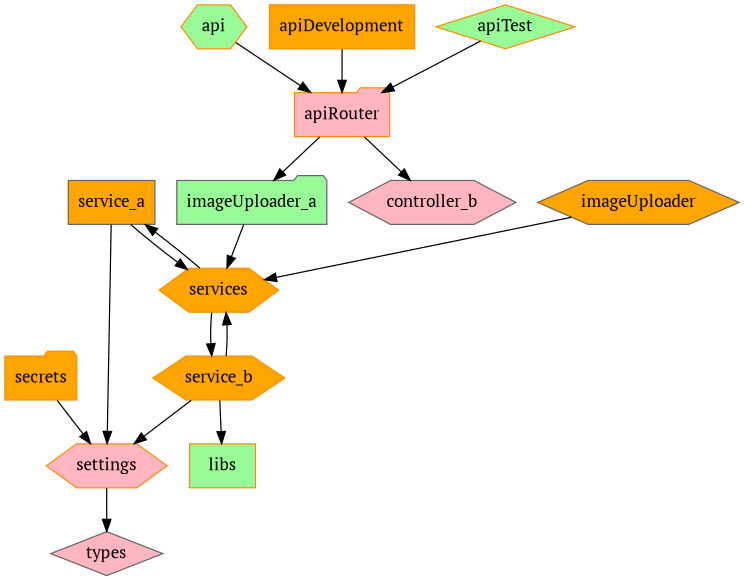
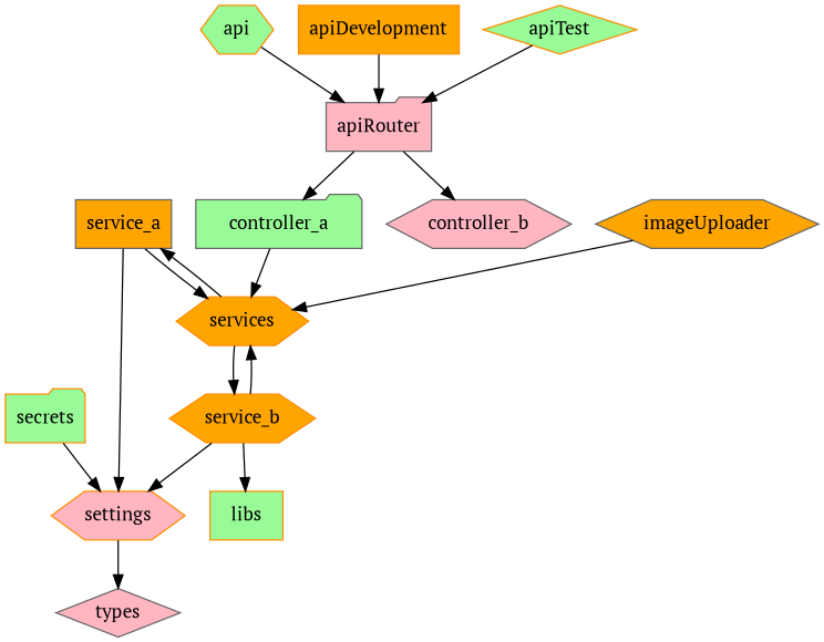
  digraph {
    fontname="PT Serif"
    node [color=darkorange fillcolor=palegreen fontname="PT Serif" shape=hexagon style=filled]
    edge [fontname="PT Serif"]
-   secrets [fillcolor=orange shape=folder]
+   secrets [shape=folder]
    settings [fillcolor=lightpink]
    types [color=gray40 fillcolor=lightpink shape=diamond]
    services [fillcolor=orange]
    service_a [color=gray40 fillcolor=orange shape=box]
    service_b [fillcolor=orange]
    libs [shape=box]
-   controller_a [color=gray40 shape=folder label=imageUploader_a]
+   controller_a [color=gray40 shape=folder]
    controller_b [color=gray40 fillcolor=lightpink]
-   apiRouter [fillcolor=lightpink shape=folder]
+   apiRouter [color=gray40 fillcolor=lightpink shape=folder]
    api
    apiDevelopment [fillcolor=orange shape=box]
    apiTest [shape=diamond]
    imageUploader [color=gray40 fillcolor=orange]
    secrets -> settings
    settings -> types
    services -> service_a
    services -> service_b
    service_a -> settings
    service_a -> services
    service_b -> settings
    service_b -> services
    service_b -> libs
    controller_a -> services
    apiRouter -> controller_a
    apiRouter -> controller_b
    api -> apiRouter
    apiDevelopment -> apiRouter
    apiTest -> apiRouter
    imageUploader -> services
  }
